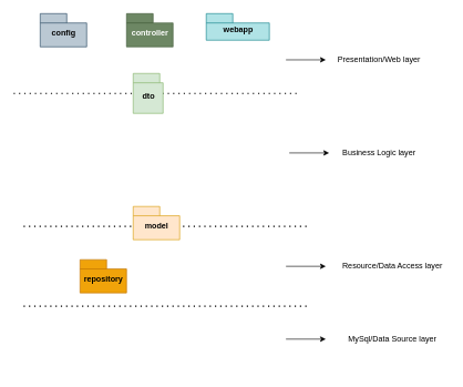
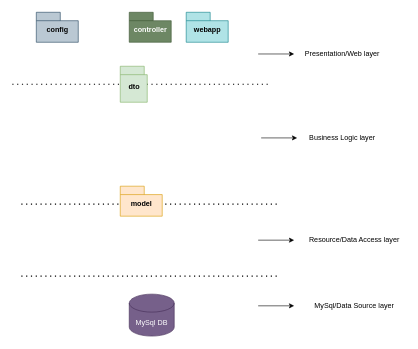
  <mxCell id="0" />
  <mxCell id="1" parent="0" />
- <mxCell id="2" value="controller" style="shape=folder;fontStyle=1;spacingTop=10;tabWidth=40;tabHeight=14;tabPosition=left;html=1;fillColor=#6d8764;fontColor=#ffffff;strokeColor=#3A5431;" vertex="1" parent="1"><mxGeometry x="190" y="20" width="70" height="50" as="geometry" /></mxCell>
- <mxCell id="3" value="webapp" style="shape=folder;fontStyle=1;spacingTop=10;tabWidth=40;tabHeight=14;tabPosition=left;html=1;fillColor=#b0e3e6;strokeColor=#0e8088;" vertex="1" parent="1"><mxGeometry x="310" y="20" width="95" height="40" as="geometry" /></mxCell>
- <mxCell id="4" value="repository" style="shape=folder;fontStyle=1;spacingTop=10;tabWidth=40;tabHeight=14;tabPosition=left;html=1;fillColor=#f0a30a;fontColor=#000000;strokeColor=#BD7000;" vertex="1" parent="1"><mxGeometry x="120" y="390" width="70" height="50" as="geometry" /></mxCell>
+ <mxCell id="2" value="controller" style="shape=folder;fontStyle=1;spacingTop=10;tabWidth=40;tabHeight=14;tabPosition=left;html=1;fillColor=#6d8764;fontColor=#ffffff;strokeColor=#3A5431;" vertex="1" parent="1"><mxGeometry x="215" y="20" width="70" height="50" as="geometry" /></mxCell>
+ <mxCell id="3" value="webapp" style="shape=folder;fontStyle=1;spacingTop=10;tabWidth=40;tabHeight=14;tabPosition=left;html=1;fillColor=#b0e3e6;strokeColor=#0e8088;" vertex="1" parent="1"><mxGeometry x="310" y="20" width="70" height="50" as="geometry" /></mxCell>
  <mxCell id="5" value="config" style="shape=folder;fontStyle=1;spacingTop=10;tabWidth=40;tabHeight=14;tabPosition=left;html=1;fillColor=#bac8d3;strokeColor=#23445d;" vertex="1" parent="1"><mxGeometry x="60" y="20" width="70" height="50" as="geometry" /></mxCell>
+ <mxCell id="6" value="MySql DB" style="shape=cylinder3;whiteSpace=wrap;html=1;boundedLbl=1;backgroundOutline=1;size=15;fillColor=#76608a;fontColor=#ffffff;strokeColor=#432D57;" vertex="1" parent="1"><mxGeometry x="215" y="490" width="75" height="70" as="geometry" /></mxCell>
  <mxCell id="7" value="" style="endArrow=none;dashed=1;html=1;dashPattern=1 3;strokeWidth=2;rounded=0;" edge="1" parent="1"><mxGeometry width="50" height="50" relative="1" as="geometry"><mxPoint x="35" y="460" as="sourcePoint" /><mxPoint x="465" y="460" as="targetPoint" /></mxGeometry></mxCell>
  <mxCell id="8" value="" style="endArrow=none;dashed=1;html=1;dashPattern=1 3;strokeWidth=2;rounded=0;" edge="1" parent="1"><mxGeometry width="50" height="50" relative="1" as="geometry"><mxPoint x="35" y="340" as="sourcePoint" /><mxPoint x="465" y="340" as="targetPoint" /></mxGeometry></mxCell>
  <mxCell id="9" value="Presentation/Web layer" style="text;html=1;align=center;verticalAlign=middle;resizable=0;points=[];autosize=1;strokeColor=none;fillColor=none;" vertex="1" parent="1"><mxGeometry x="500" y="80" width="140" height="20" as="geometry" /></mxCell>
  <mxCell id="10" value="" style="endArrow=classic;html=1;rounded=0;" edge="1" parent="1"><mxGeometry width="50" height="50" relative="1" as="geometry"><mxPoint x="430" y="89.5" as="sourcePoint" /><mxPoint x="490" y="89.5" as="targetPoint" /></mxGeometry></mxCell>
  <mxCell id="11" value="" style="endArrow=classic;html=1;rounded=0;" edge="1" parent="1"><mxGeometry width="50" height="50" relative="1" as="geometry"><mxPoint x="435" y="229.5" as="sourcePoint" /><mxPoint x="495" y="229.5" as="targetPoint" /></mxGeometry></mxCell>
  <mxCell id="12" value="" style="endArrow=classic;html=1;rounded=0;" edge="1" parent="1"><mxGeometry width="50" height="50" relative="1" as="geometry"><mxPoint x="430" y="400" as="sourcePoint" /><mxPoint x="490" y="400" as="targetPoint" /></mxGeometry></mxCell>
  <mxCell id="13" value="" style="endArrow=classic;html=1;rounded=0;" edge="1" parent="1"><mxGeometry width="50" height="50" relative="1" as="geometry"><mxPoint x="430" y="509.5" as="sourcePoint" /><mxPoint x="490" y="509.5" as="targetPoint" /></mxGeometry></mxCell>
  <mxCell id="14" value="Business Logic layer" style="text;html=1;align=center;verticalAlign=middle;resizable=0;points=[];autosize=1;strokeColor=none;fillColor=none;" vertex="1" parent="1"><mxGeometry x="505" y="220" width="130" height="20" as="geometry" /></mxCell>
  <mxCell id="15" value="MySql/Data Source layer" style="text;html=1;align=center;verticalAlign=middle;resizable=0;points=[];autosize=1;strokeColor=none;fillColor=none;" vertex="1" parent="1"><mxGeometry x="505" y="500" width="170" height="20" as="geometry" /></mxCell>
  <mxCell id="16" value="Resource/Data Access layer" style="text;html=1;align=center;verticalAlign=middle;resizable=0;points=[];autosize=1;strokeColor=none;fillColor=none;" vertex="1" parent="1"><mxGeometry x="505" y="390" width="170" height="20" as="geometry" /></mxCell>
  <mxCell id="17" value="" style="endArrow=none;dashed=1;html=1;dashPattern=1 3;strokeWidth=2;rounded=0;" edge="1" parent="1"><mxGeometry width="50" height="50" relative="1" as="geometry"><mxPoint x="20" y="140" as="sourcePoint" /><mxPoint x="450" y="140" as="targetPoint" /></mxGeometry></mxCell>
  <mxCell id="18" value="model" style="shape=folder;fontStyle=1;spacingTop=10;tabWidth=40;tabHeight=14;tabPosition=left;html=1;fillColor=#ffe6cc;strokeColor=#d79b00;" vertex="1" parent="1"><mxGeometry x="200" y="310" width="70" height="50" as="geometry" /></mxCell>
  <mxCell id="19" value="dto" style="shape=folder;fontStyle=1;spacingTop=10;tabWidth=40;tabHeight=14;tabPosition=left;html=1;fillColor=#d5e8d4;strokeColor=#82b366;" vertex="1" parent="1"><mxGeometry x="200" y="110" width="45" height="60" as="geometry" /></mxCell>
